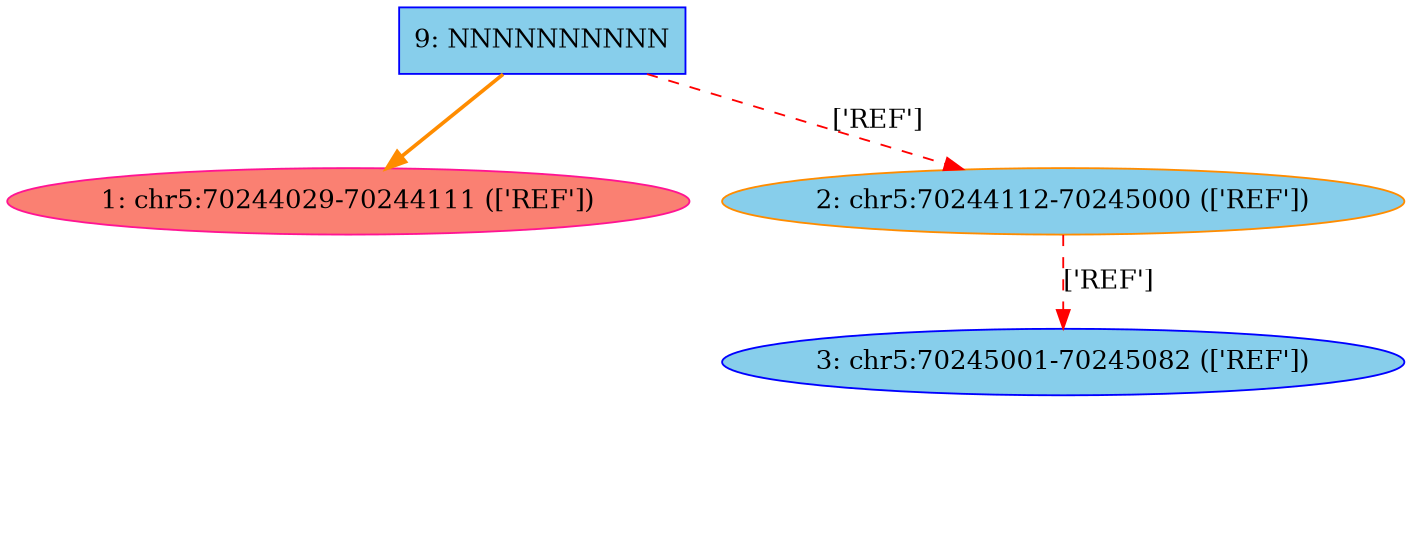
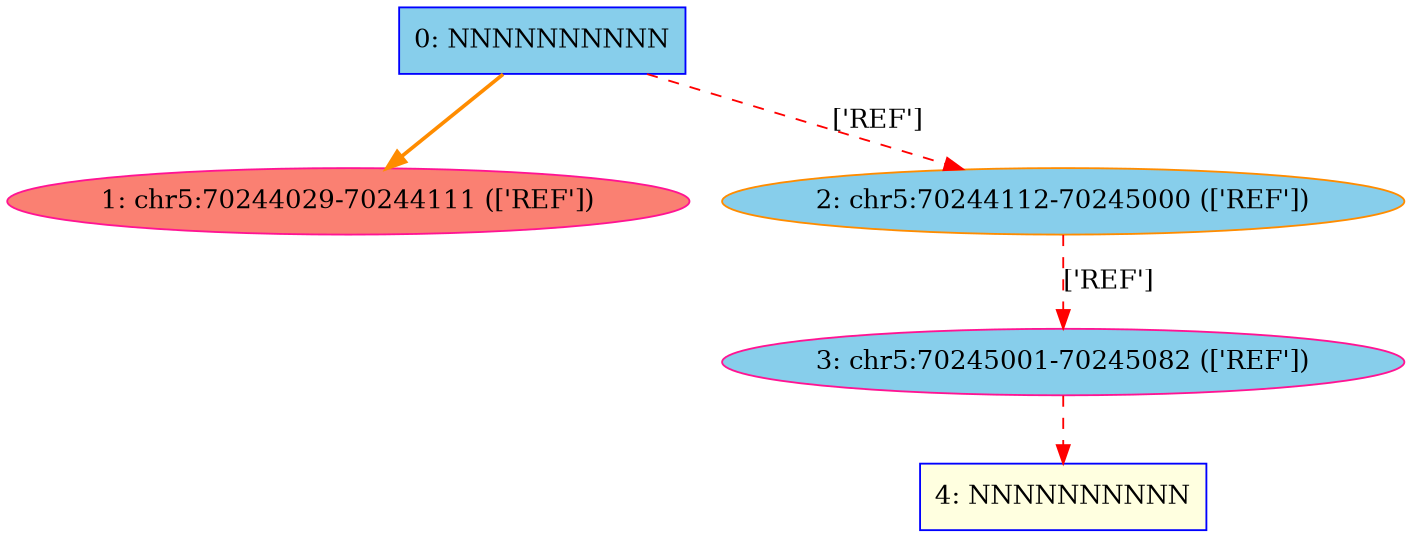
  digraph {
    node [color=blue fillcolor=skyblue shape=ellipse style=filled]
    edge [arrowhead=normal color=red style=dashed]
-   n1 [label="9: NNNNNNNNNN" shape=box]
+   n1 [label="0: NNNNNNNNNN" shape=box]
    n2 [color=deeppink fillcolor=salmon label="1: chr5:70244029-70244111 (['REF'])"]
    n3 [color=darkorange label="2: chr5:70244112-70245000 (['REF'])"]
-   n4 [label="3: chr5:70245001-70245082 (['REF'])"]
+   n4 [color=deeppink label="3: chr5:70245001-70245082 (['REF'])"]
+   n5 [fillcolor=lightyellow label="4: NNNNNNNNNN" shape=box]
    n1 -> n2 [color=darkorange style=bold]
    n1 -> n3 [label="['REF']"]
    n3 -> n4 [label="['REF']"]
+   n4 -> n5
  }
